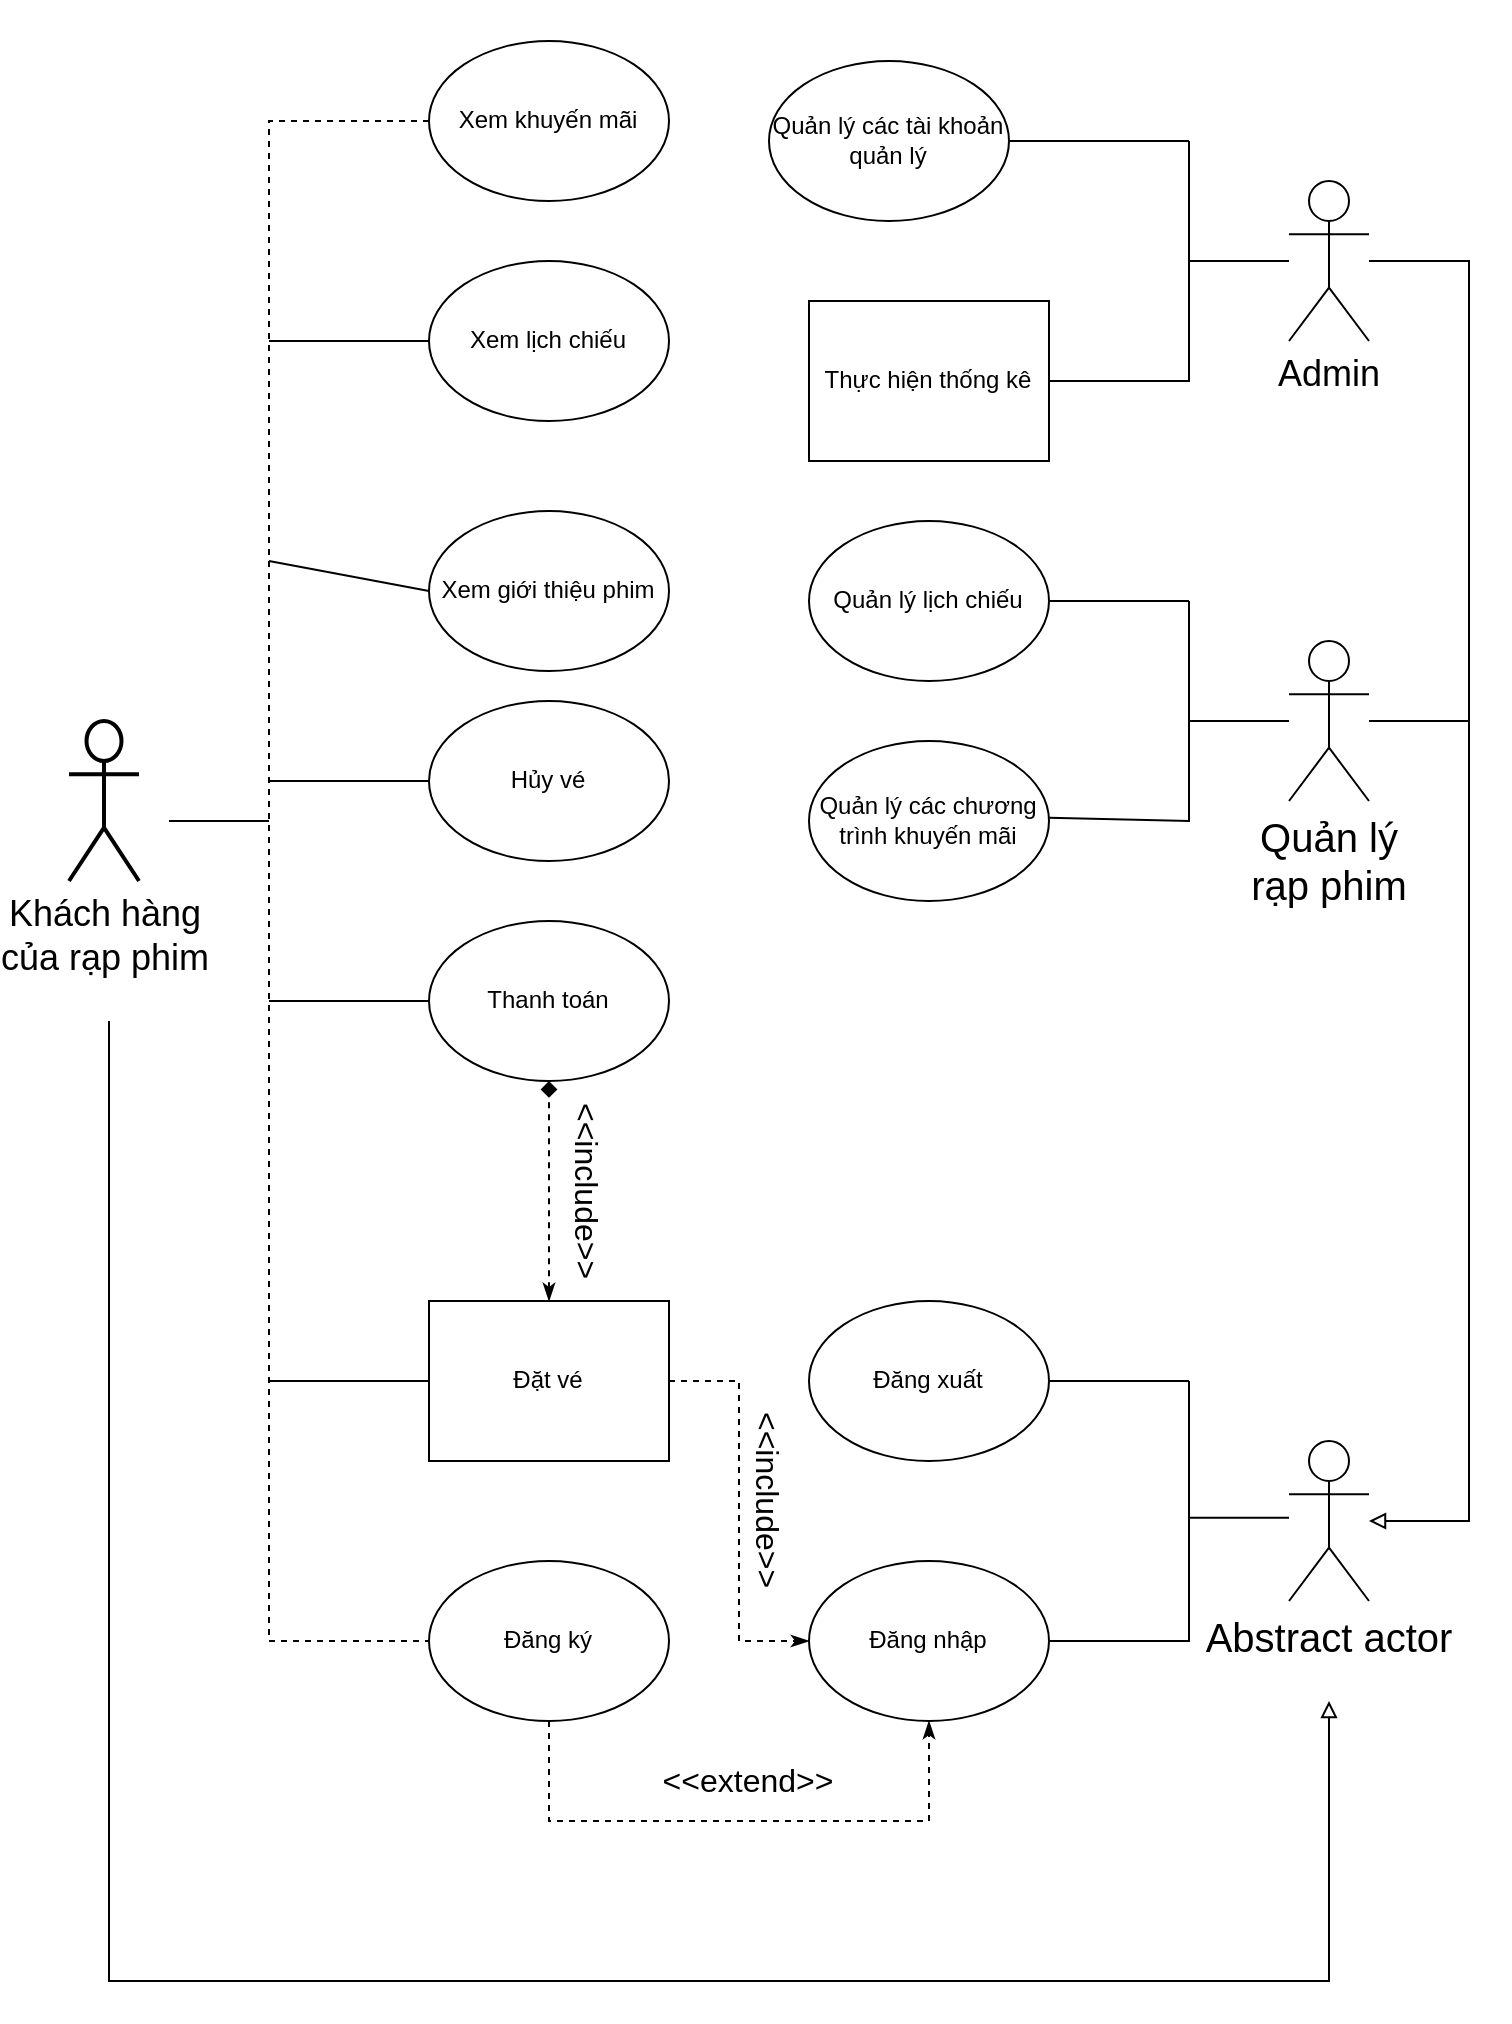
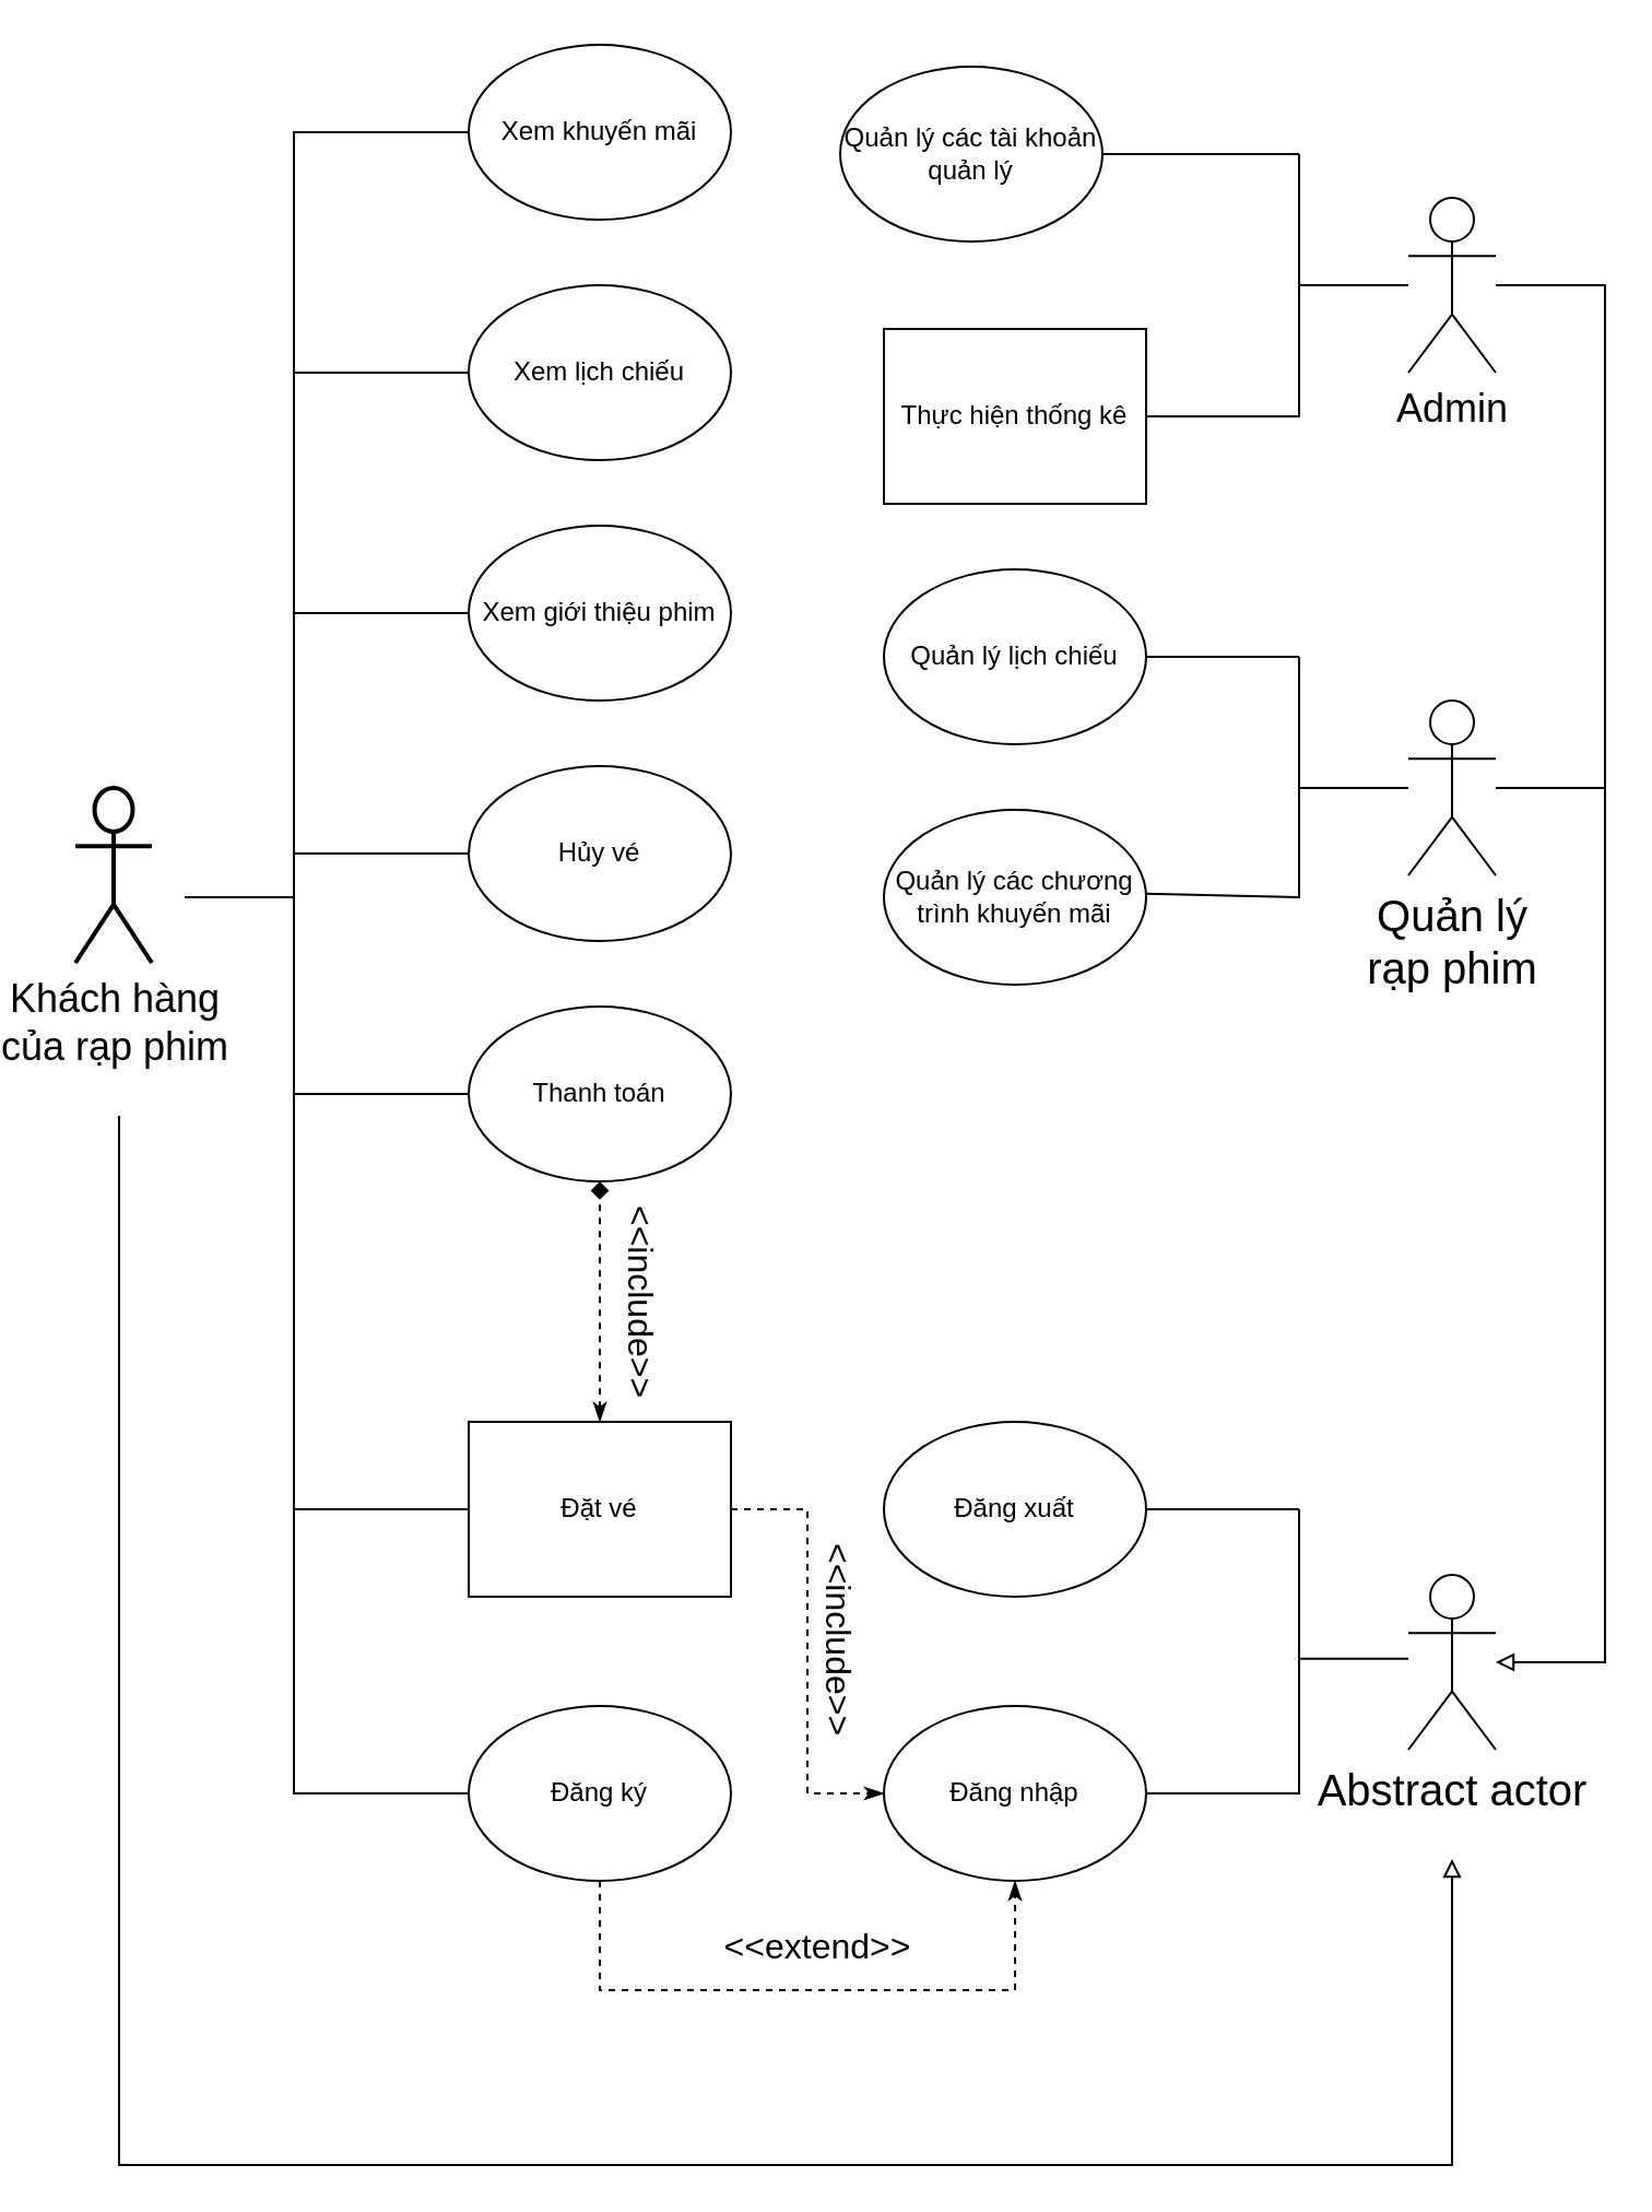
  <mxCell id="0" />
  <mxCell id="1" parent="0" />
  <mxCell id="2" value="Khách hàng&lt;br style=&quot;font-size: 18px;&quot;&gt;của rạp phim" style="shape=umlActor;verticalLabelPosition=bottom;verticalAlign=top;html=1;outlineConnect=0;strokeWidth=2;fontSize=18;" parent="1" vertex="1"><mxGeometry x="20" y="360" width="35" height="80" as="geometry" /></mxCell>
  <mxCell id="3" value="Đăng nhập" style="ellipse;whiteSpace=wrap;html=1;" parent="1" vertex="1"><mxGeometry x="390" y="780" width="120" height="80" as="geometry" /></mxCell>
  <mxCell id="4" value="Đăng ký" style="ellipse;whiteSpace=wrap;html=1;" parent="1" vertex="1"><mxGeometry x="200" y="780" width="120" height="80" as="geometry" /></mxCell>
  <mxCell id="5" value="Đăng xuất" style="ellipse;whiteSpace=wrap;html=1;" parent="1" vertex="1"><mxGeometry x="390" y="650" width="120" height="80" as="geometry" /></mxCell>
  <mxCell id="6" value="Quản lý &lt;br&gt;rạp phim" style="shape=umlActor;verticalLabelPosition=bottom;verticalAlign=top;html=1;outlineConnect=0;fontSize=20;" parent="1" vertex="1"><mxGeometry x="630" y="320" width="40" height="80" as="geometry" /></mxCell>
  <mxCell id="7" value="Admin" style="shape=umlActor;verticalLabelPosition=bottom;verticalAlign=top;html=1;outlineConnect=0;fontSize=18;" parent="1" vertex="1"><mxGeometry x="630" y="90" width="40" height="80" as="geometry" /></mxCell>
  <mxCell id="8" style="edgeStyle=orthogonalEdgeStyle;rounded=0;orthogonalLoop=1;jettySize=auto;html=1;exitX=1;exitY=0.5;exitDx=0;exitDy=0;entryX=0;entryY=0.5;entryDx=0;entryDy=0;startArrow=none;startFill=0;endArrow=classicThin;endFill=1;dashed=1;" edge="1" parent="1" source="9" target="3"><mxGeometry relative="1" as="geometry" /></mxCell>
  <mxCell id="9" value="Đặt vé" style="whiteSpace=wrap;html=1;rounded=0;" parent="1" vertex="1"><mxGeometry x="200" y="650" width="120" height="80" as="geometry" /></mxCell>
- <mxCell id="10" value="Xem giới thiệu phim" style="ellipse;whiteSpace=wrap;html=1;" parent="1" vertex="1"><mxGeometry x="200" y="255" width="120" height="80" as="geometry" /></mxCell>
+ <mxCell id="10" value="Xem giới thiệu phim" style="ellipse;whiteSpace=wrap;html=1;" parent="1" vertex="1"><mxGeometry x="200" y="240" width="120" height="80" as="geometry" /></mxCell>
  <mxCell id="11" value="Xem khuyến mãi" style="ellipse;whiteSpace=wrap;html=1;" parent="1" vertex="1"><mxGeometry x="200" y="20" width="120" height="80" as="geometry" /></mxCell>
  <mxCell id="12" value="Thanh toán" style="ellipse;whiteSpace=wrap;html=1;" parent="1" vertex="1"><mxGeometry x="200" y="460" width="120" height="80" as="geometry" /></mxCell>
  <mxCell id="13" value="Quản lý các tài khoản quản lý" style="ellipse;whiteSpace=wrap;html=1;" parent="1" vertex="1"><mxGeometry x="370" y="30" width="120" height="80" as="geometry" /></mxCell>
  <mxCell id="14" value="Quản lý các chương trình khuyến mãi" style="ellipse;whiteSpace=wrap;html=1;" parent="1" vertex="1"><mxGeometry x="390" y="370" width="120" height="80" as="geometry" /></mxCell>
  <mxCell id="15" value="Quản lý lịch chiếu" style="ellipse;whiteSpace=wrap;html=1;" parent="1" vertex="1"><mxGeometry x="390" y="260" width="120" height="80" as="geometry" /></mxCell>
  <mxCell id="16" value="Thực hiện thống kê" style="whiteSpace=wrap;html=1;rounded=0;" parent="1" vertex="1"><mxGeometry x="390" y="150" width="120" height="80" as="geometry" /></mxCell>
  <mxCell id="17" value="Hủy vé" style="ellipse;whiteSpace=wrap;html=1;" parent="1" vertex="1"><mxGeometry x="200" y="350" width="120" height="80" as="geometry" /></mxCell>
  <mxCell id="18" value="Xem lịch chiếu" style="ellipse;whiteSpace=wrap;html=1;" parent="1" vertex="1"><mxGeometry x="200" y="130" width="120" height="80" as="geometry" /></mxCell>
  <mxCell id="19" value="&lt;font style=&quot;font-size: 16px&quot;&gt;&amp;lt;&amp;lt;include&amp;gt;&amp;gt;&lt;br&gt;&lt;/font&gt;" style="text;html=1;strokeColor=none;fillColor=none;align=center;verticalAlign=middle;whiteSpace=wrap;rounded=0;rotation=90;" parent="1" vertex="1"><mxGeometry x="260" y="585.5" width="40" height="20" as="geometry" /></mxCell>
  <mxCell id="20" value="" style="endArrow=none;html=1;entryX=0;entryY=0.5;entryDx=0;entryDy=0;endFill=0;" parent="1" target="17" edge="1"><mxGeometry width="50" height="50" relative="1" as="geometry"><mxPoint x="120" y="390" as="sourcePoint" /><mxPoint x="200" y="369.29" as="targetPoint" /></mxGeometry></mxCell>
  <mxCell id="21" value="" style="endArrow=none;html=1;entryX=0;entryY=0.5;entryDx=0;entryDy=0;endFill=0;" parent="1" target="12" edge="1"><mxGeometry width="50" height="50" relative="1" as="geometry"><mxPoint x="120" y="500" as="sourcePoint" /><mxPoint x="200" y="488.57" as="targetPoint" /></mxGeometry></mxCell>
  <mxCell id="22" value="" style="endArrow=none;html=1;entryX=0;entryY=0.5;entryDx=0;entryDy=0;endFill=0;" parent="1" target="10" edge="1"><mxGeometry width="50" height="50" relative="1" as="geometry"><mxPoint x="120" y="280" as="sourcePoint" /><mxPoint x="200" y="249.29" as="targetPoint" /></mxGeometry></mxCell>
  <mxCell id="23" value="" style="endArrow=none;html=1;entryX=0;entryY=0.5;entryDx=0;entryDy=0;endFill=0;" parent="1" target="18" edge="1"><mxGeometry width="50" height="50" relative="1" as="geometry"><mxPoint x="120" y="170" as="sourcePoint" /><mxPoint x="200" y="129.29" as="targetPoint" /></mxGeometry></mxCell>
  <mxCell id="24" value="" style="endArrow=none;html=1;entryX=0;entryY=0.5;entryDx=0;entryDy=0;" parent="1" target="9" edge="1"><mxGeometry width="50" height="50" relative="1" as="geometry"><mxPoint x="120" y="690" as="sourcePoint" /><mxPoint x="190" y="695" as="targetPoint" /></mxGeometry></mxCell>
- <mxCell id="25" value="" style="endArrow=none;html=1;entryX=0;entryY=0.5;entryDx=0;entryDy=0;rounded=0;exitX=0;exitY=0.5;exitDx=0;exitDy=0;dashed=1;" parent="1" target="4" edge="1" source="11"><mxGeometry width="50" height="50" relative="1" as="geometry"><mxPoint x="120" y="60" as="sourcePoint" /><mxPoint x="332" y="990" as="targetPoint" /><Array as="points"><mxPoint x="120" y="60" /><mxPoint x="120" y="820" /></Array></mxGeometry></mxCell>
+ <mxCell id="25" value="" style="endArrow=none;html=1;entryX=0;entryY=0.5;entryDx=0;entryDy=0;rounded=0;exitX=0;exitY=0.5;exitDx=0;exitDy=0;" parent="1" target="4" edge="1" source="11"><mxGeometry width="50" height="50" relative="1" as="geometry"><mxPoint x="120" y="60" as="sourcePoint" /><mxPoint x="332" y="990" as="targetPoint" /><Array as="points"><mxPoint x="120" y="60" /><mxPoint x="120" y="820" /></Array></mxGeometry></mxCell>
  <mxCell id="26" value="" style="endArrow=none;html=1;exitX=1;exitY=0.5;exitDx=0;exitDy=0;rounded=0;" parent="1" source="16" edge="1"><mxGeometry width="50" height="50" relative="1" as="geometry"><mxPoint x="660" y="160" as="sourcePoint" /><mxPoint x="580" y="70" as="targetPoint" /><Array as="points"><mxPoint x="580" y="190" /></Array></mxGeometry></mxCell>
  <mxCell id="27" value="" style="endArrow=none;html=1;entryX=1;entryY=0.5;entryDx=0;entryDy=0;" parent="1" target="15" edge="1"><mxGeometry width="50" height="50" relative="1" as="geometry"><mxPoint x="580" y="300" as="sourcePoint" /><mxPoint x="590" y="320" as="targetPoint" /></mxGeometry></mxCell>
  <mxCell id="28" value="" style="endArrow=none;html=1;entryX=1;entryY=0.5;entryDx=0;entryDy=0;rounded=0;" parent="1" edge="1"><mxGeometry width="50" height="50" relative="1" as="geometry"><mxPoint x="580" y="300" as="sourcePoint" /><mxPoint x="510" y="408.33" as="targetPoint" /><Array as="points"><mxPoint x="580" y="410" /></Array></mxGeometry></mxCell>
  <mxCell id="29" value="" style="endArrow=none;html=1;exitX=1;exitY=0.5;exitDx=0;exitDy=0;rounded=0;" parent="1" source="13" edge="1"><mxGeometry width="50" height="50" relative="1" as="geometry"><mxPoint x="710" y="260" as="sourcePoint" /><mxPoint x="580" y="70" as="targetPoint" /><Array as="points" /></mxGeometry></mxCell>
  <mxCell id="30" value="" style="endArrow=none;html=1;" edge="1" parent="1"><mxGeometry width="50" height="50" relative="1" as="geometry"><mxPoint x="70" y="410" as="sourcePoint" /><mxPoint x="120" y="410" as="targetPoint" /></mxGeometry></mxCell>
  <mxCell id="31" value="Abstract actor" style="shape=umlActor;verticalLabelPosition=bottom;verticalAlign=top;html=1;outlineConnect=0;fontSize=20;" vertex="1" parent="1"><mxGeometry x="630" y="720" width="40" height="80" as="geometry" /></mxCell>
  <mxCell id="32" value="" style="endArrow=block;html=1;rounded=0;endFill=0;" edge="1" parent="1"><mxGeometry width="50" height="50" relative="1" as="geometry"><mxPoint x="40" y="510" as="sourcePoint" /><mxPoint x="650" y="850" as="targetPoint" /><Array as="points"><mxPoint x="40" y="990" /><mxPoint x="650" y="990" /></Array></mxGeometry></mxCell>
  <mxCell id="33" value="" style="endArrow=classicThin;dashed=1;html=1;exitX=0.5;exitY=1;exitDx=0;exitDy=0;entryX=0.5;entryY=1;entryDx=0;entryDy=0;rounded=0;endFill=1;" edge="1" parent="1" source="4" target="3"><mxGeometry width="50" height="50" relative="1" as="geometry"><mxPoint x="410" y="590" as="sourcePoint" /><mxPoint x="460" y="540" as="targetPoint" /><Array as="points"><mxPoint x="260" y="910" /><mxPoint x="370" y="910" /><mxPoint x="450" y="910" /></Array></mxGeometry></mxCell>
  <mxCell id="34" value="" style="endArrow=diamond;dashed=1;html=1;entryX=0.5;entryY=1;entryDx=0;entryDy=0;exitX=0.5;exitY=0;exitDx=0;exitDy=0;startArrow=classicThin;startFill=1;" edge="1" parent="1" source="9" target="12"><mxGeometry width="50" height="50" relative="1" as="geometry"><mxPoint x="190" y="630" as="sourcePoint" /><mxPoint x="240" y="580" as="targetPoint" /></mxGeometry></mxCell>
  <mxCell id="35" value="&lt;font style=&quot;font-size: 16px&quot;&gt;&amp;lt;&amp;lt;extend&amp;gt;&amp;gt;&lt;br&gt;&lt;/font&gt;" style="text;html=1;strokeColor=none;fillColor=none;align=center;verticalAlign=middle;whiteSpace=wrap;rounded=0;rotation=0;" vertex="1" parent="1"><mxGeometry x="340" y="880" width="40" height="20" as="geometry" /></mxCell>
  <mxCell id="36" value="" style="endArrow=none;html=1;" edge="1" parent="1" target="7"><mxGeometry width="50" height="50" relative="1" as="geometry"><mxPoint x="580" y="130" as="sourcePoint" /><mxPoint x="650" y="220" as="targetPoint" /></mxGeometry></mxCell>
  <mxCell id="37" value="" style="endArrow=none;html=1;" edge="1" parent="1"><mxGeometry width="50" height="50" relative="1" as="geometry"><mxPoint x="580" y="360" as="sourcePoint" /><mxPoint x="630" y="360" as="targetPoint" /></mxGeometry></mxCell>
  <mxCell id="38" value="&lt;font style=&quot;font-size: 16px&quot;&gt;&amp;lt;&amp;lt;include&amp;gt;&amp;gt;&lt;br&gt;&lt;/font&gt;" style="text;html=1;strokeColor=none;fillColor=none;align=center;verticalAlign=middle;whiteSpace=wrap;rounded=0;rotation=90;" vertex="1" parent="1"><mxGeometry x="350" y="740" width="40" height="20" as="geometry" /></mxCell>
  <mxCell id="39" value="" style="endArrow=none;html=1;entryX=1;entryY=0.5;entryDx=0;entryDy=0;" edge="1" parent="1" target="5"><mxGeometry width="50" height="50" relative="1" as="geometry"><mxPoint x="580" y="690" as="sourcePoint" /><mxPoint x="570" y="650" as="targetPoint" /></mxGeometry></mxCell>
  <mxCell id="40" value="" style="endArrow=none;html=1;entryX=1;entryY=0.5;entryDx=0;entryDy=0;rounded=0;" edge="1" parent="1" target="3"><mxGeometry width="50" height="50" relative="1" as="geometry"><mxPoint x="580" y="690" as="sourcePoint" /><mxPoint x="530" y="803.33" as="targetPoint" /><Array as="points"><mxPoint x="580" y="820" /></Array></mxGeometry></mxCell>
  <mxCell id="41" value="" style="endArrow=none;html=1;" edge="1" parent="1"><mxGeometry width="50" height="50" relative="1" as="geometry"><mxPoint x="580" y="758.33" as="sourcePoint" /><mxPoint x="630" y="758.33" as="targetPoint" /></mxGeometry></mxCell>
  <mxCell id="42" value="" style="endArrow=block;html=1;rounded=0;endFill=0;" edge="1" parent="1"><mxGeometry width="50" height="50" relative="1" as="geometry"><mxPoint x="670" y="130" as="sourcePoint" /><mxPoint x="670" y="760" as="targetPoint" /><Array as="points"><mxPoint x="720" y="130" /><mxPoint x="720" y="760" /></Array></mxGeometry></mxCell>
  <mxCell id="43" value="" style="endArrow=none;html=1;" edge="1" parent="1" source="6"><mxGeometry width="50" height="50" relative="1" as="geometry"><mxPoint x="730" y="410" as="sourcePoint" /><mxPoint x="720" y="360" as="targetPoint" /></mxGeometry></mxCell>
